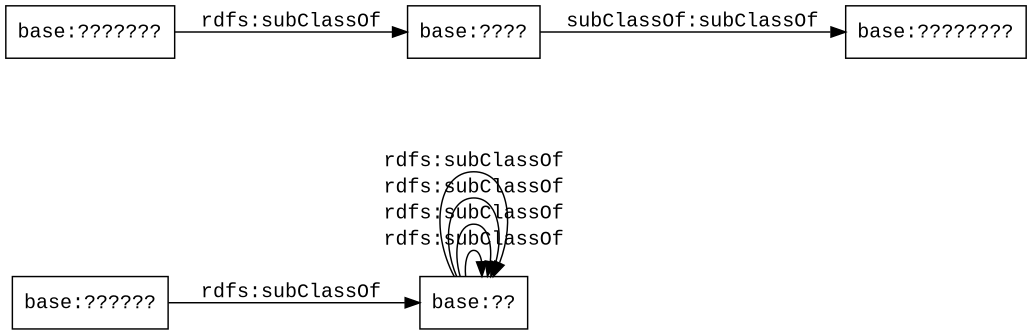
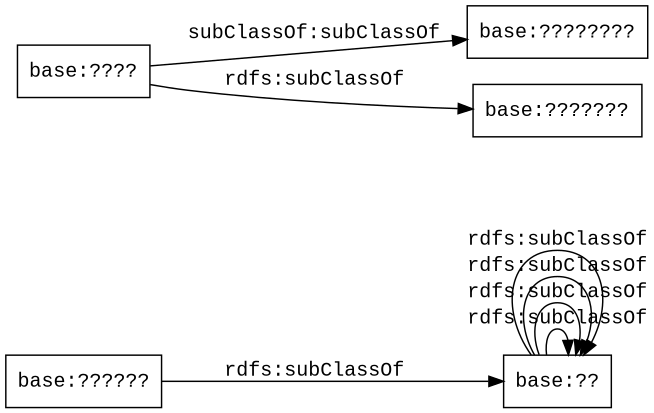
  digraph {
    fontname="Liberation Mono"
    rankdir=LR
    node [color=black fontname="Liberation Mono" shape=rectangle]
    edge [fontname="Liberation Mono"]
    "base:??"
    "base:??????"
    "base:????"
    "base:????????"
    "base:???????"
    "base:??" -> "base:??" [label="rdfs:subClassOf"]
    "base:??" -> "base:??" [label="rdfs:subClassOf"]
    "base:??" -> "base:??" [label="rdfs:subClassOf"]
    "base:??" -> "base:??" [label="rdfs:subClassOf"]
    "base:??????" -> "base:??" [label="rdfs:subClassOf"]
    "base:????" -> "base:????????" [label="subClassOf:subClassOf"]
-   "base:???????" -> "base:????" [label="rdfs:subClassOf"]
+   "base:????" -> "base:???????" [label="rdfs:subClassOf"]
  }
